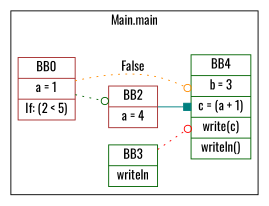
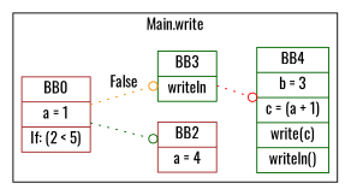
  digraph {
    fontname=Oswald
    rankdir=LR
    node [color=brown fontname=Oswald shape=record]
    edge [arrowhead=odot fontname=Oswald style=dotted]
    n1 [label="BB0|a = 1|If: (2 \< 5)"]
    n2 [label="BB2|a = 4"]
    n3 [color=darkgreen label="BB3|writeln"]
    n4 [color=darkgreen label="BB4|b = 3|c = (a + 1)|write(c)|writeln()"]
    subgraph cluster_1 {
-     label="Main.main"
+     label="Main.write"
      n1
      n2
      n3
      n4
    }
    n1 -> n2 [color=darkgreen]
-   n1 -> n4 [color=darkorange label=False]
-   n2 -> n4 [arrowhead=box color=teal style=solid]
+   n1 -> n3 [color=darkorange label=False]
    n3 -> n4 [color=red]
  }
